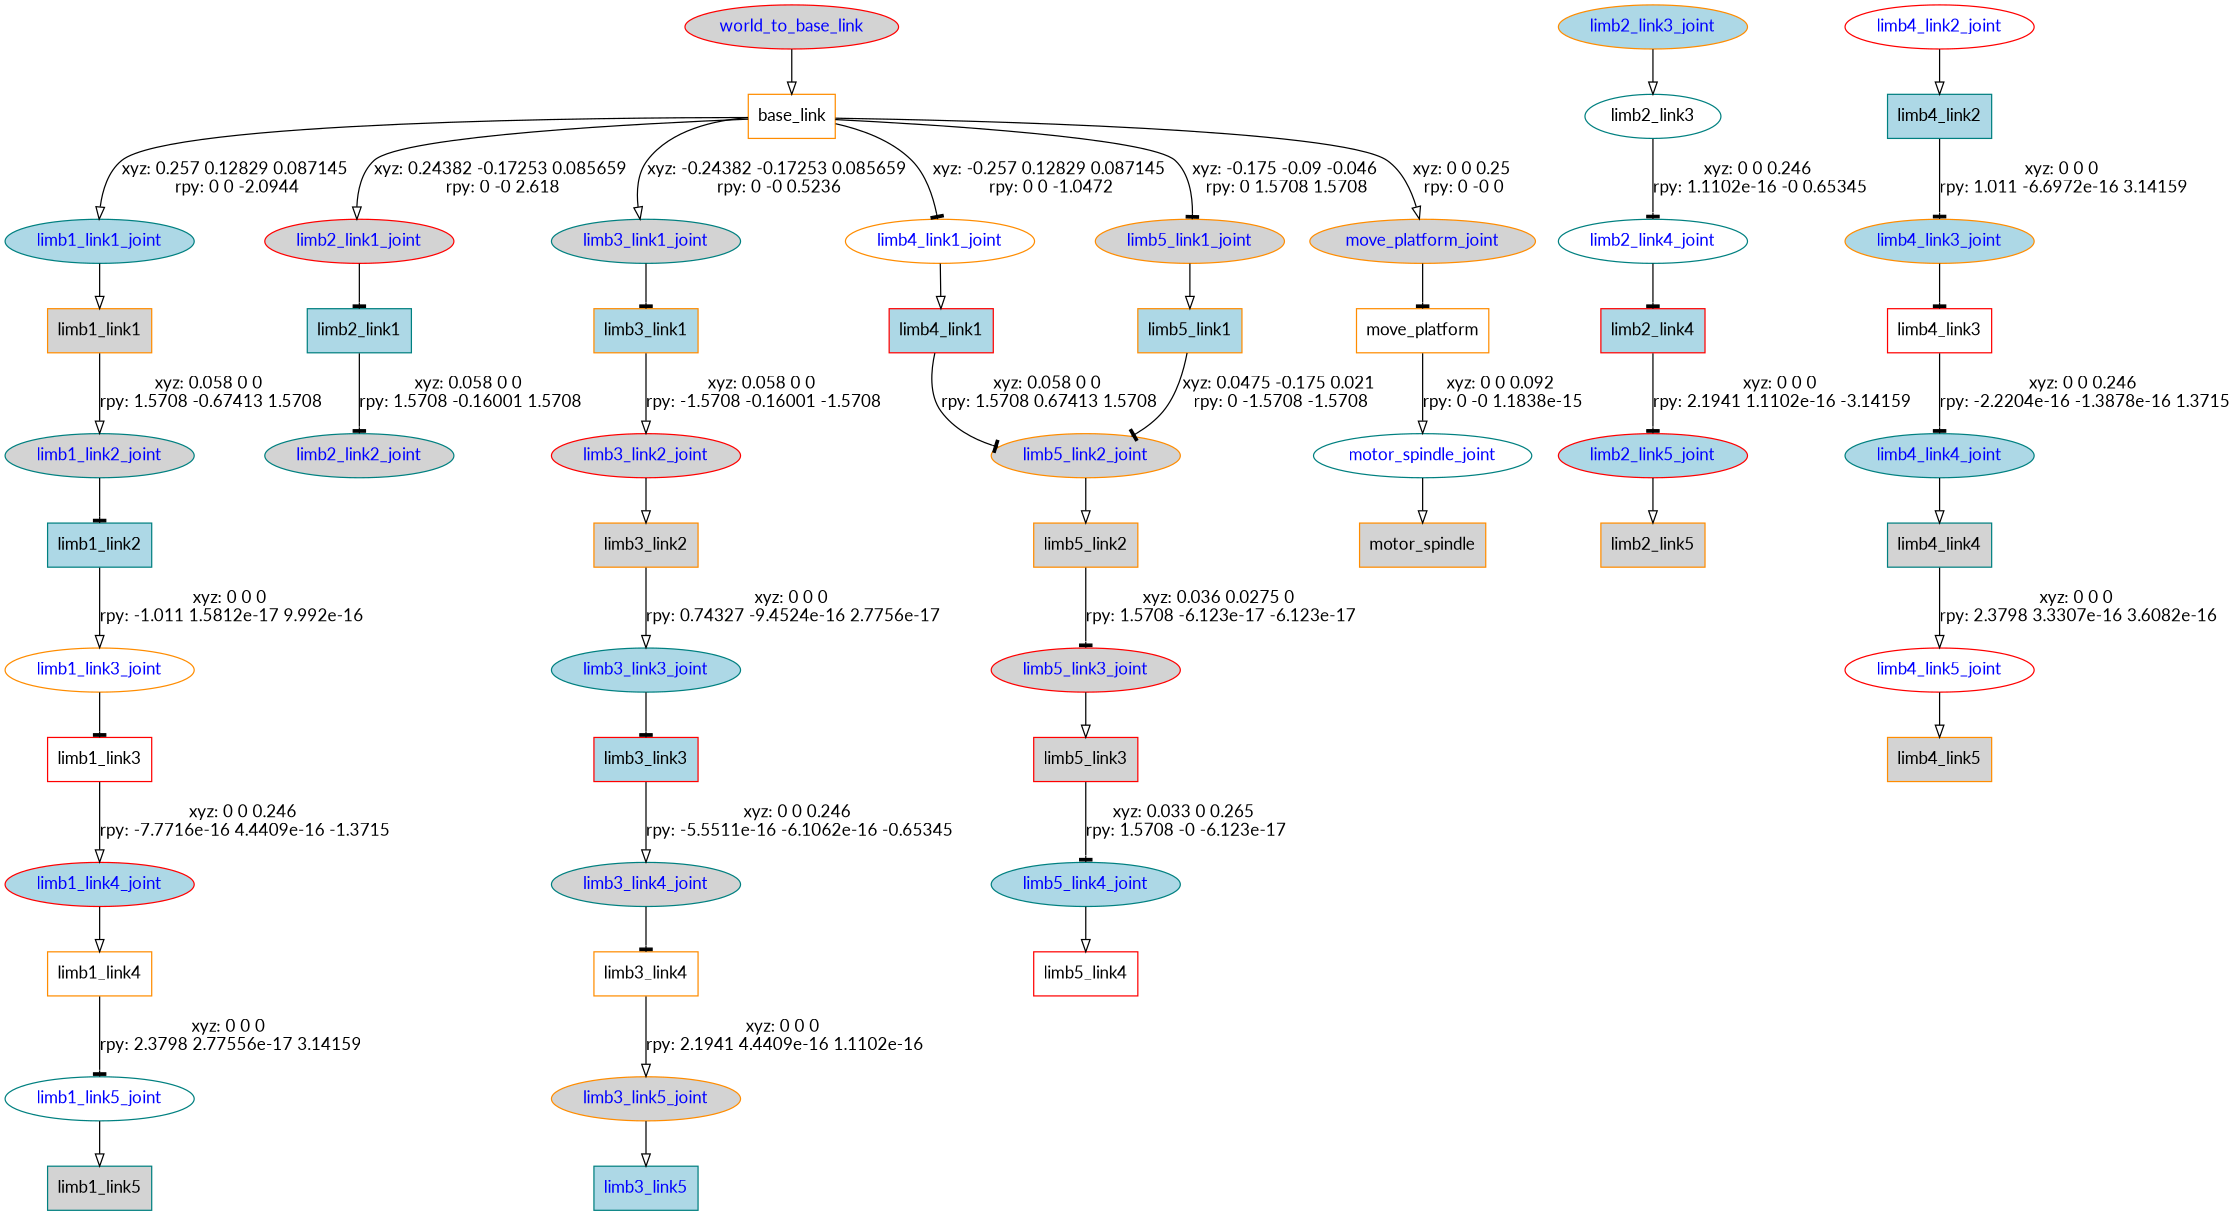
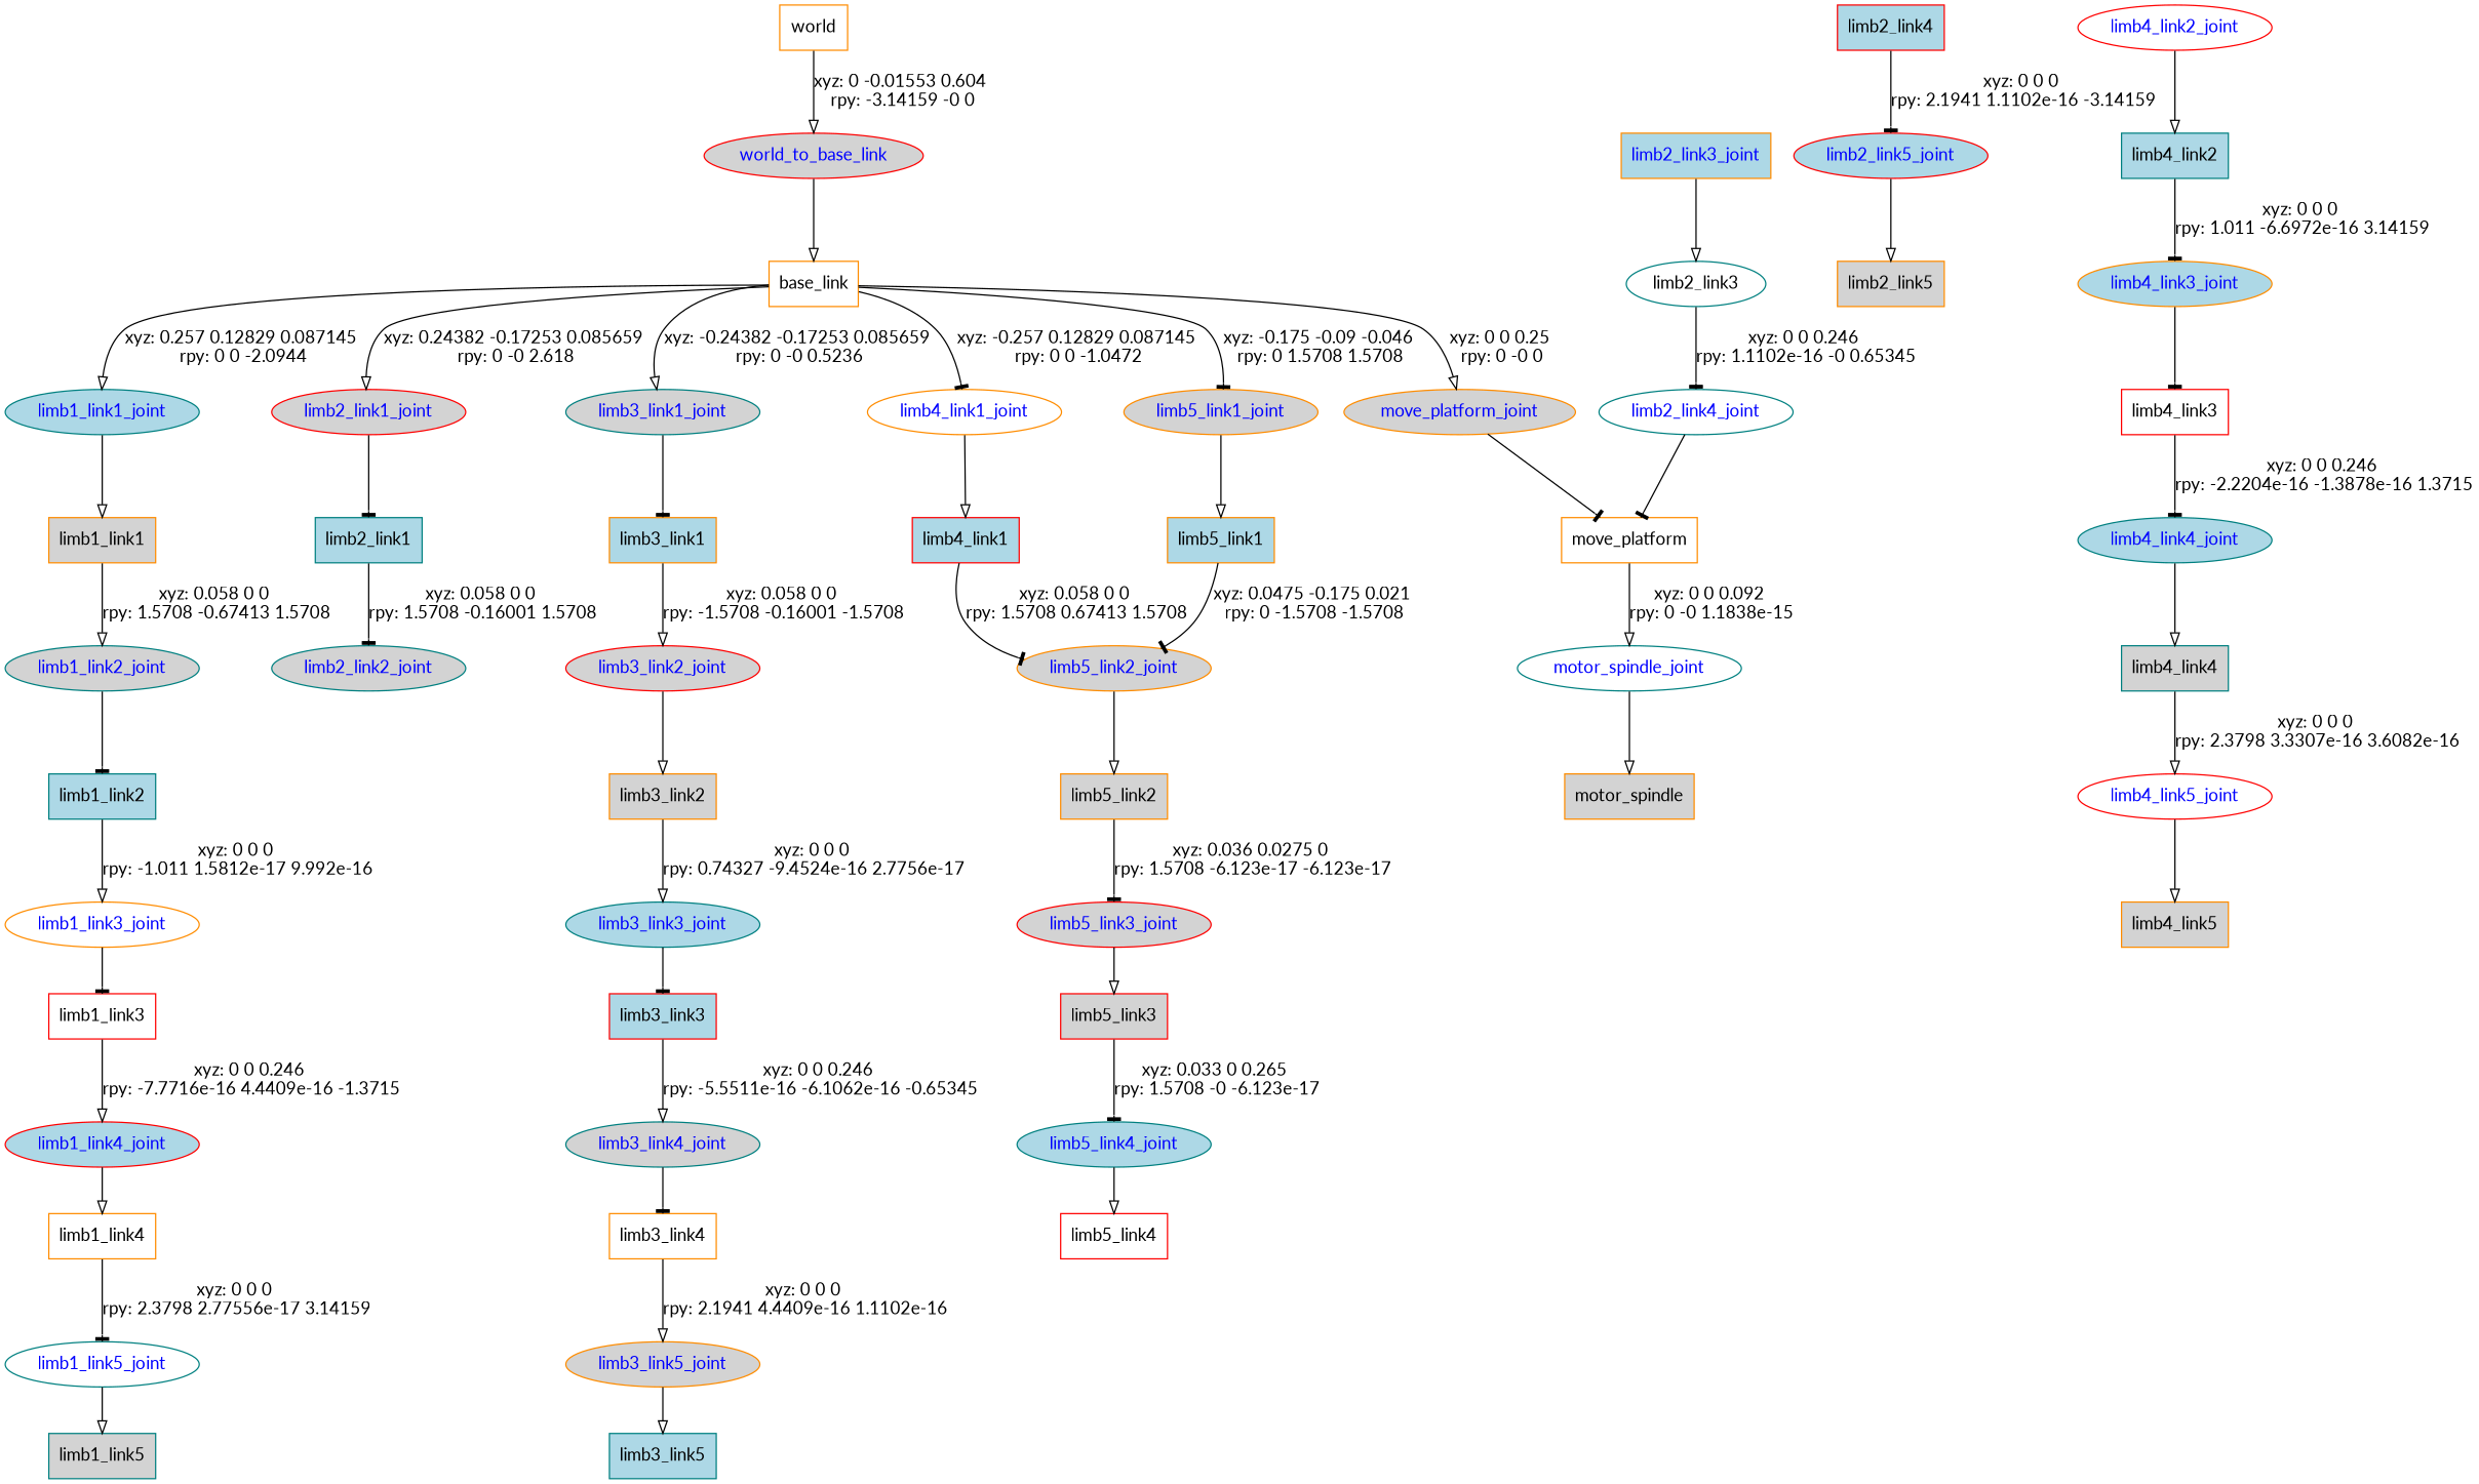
  digraph {
    fontname=Lato
    node [color=darkorange fillcolor=lightgrey fontname=Lato shape=ellipse style=filled]
    edge [arrowhead=onormal fontname=Lato]
+   n1 [fillcolor=white label=world shape=box]
    world_to_base_link [color=red fontcolor=blue]
    n3 [fillcolor=white label=base_link shape=box]
    limb1_link1_joint [color=teal fillcolor=lightblue fontcolor=blue]
    limb2_link1_joint [color=red fontcolor=blue]
    limb3_link1_joint [color=teal fontcolor=blue]
    limb4_link1_joint [fillcolor=white fontcolor=blue]
    limb5_link1_joint [fontcolor=blue]
    move_platform_joint [fontcolor=blue]
    n10 [label=limb1_link1 shape=box]
    n11 [color=teal fillcolor=lightblue label=limb2_link1 shape=box]
    n12 [fillcolor=lightblue label=limb3_link1 shape=box]
    n13 [color=red fillcolor=lightblue label=limb4_link1 shape=box]
    n14 [fillcolor=lightblue label=limb5_link1 shape=box]
    n15 [fillcolor=white label=move_platform shape=box]
    limb1_link2_joint [color=teal fontcolor=blue]
    n17 [color=teal fillcolor=lightblue label=limb1_link2 shape=box]
    limb1_link3_joint [fillcolor=white fontcolor=blue]
    n19 [color=red fillcolor=white label=limb1_link3 shape=box]
    limb1_link4_joint [color=red fillcolor=lightblue fontcolor=blue]
    n21 [fillcolor=white label=limb1_link4 shape=box]
    limb1_link5_joint [color=teal fillcolor=white fontcolor=blue]
    n23 [color=teal label=limb1_link5 shape=box]
    limb2_link2_joint [color=teal fontcolor=blue]
-   limb2_link3_joint [fillcolor=lightblue fontcolor=blue]
+   limb2_link3_joint [fillcolor=lightblue fontcolor=blue shape=box]
    n26 [color=teal fillcolor=white label=limb2_link3]
    limb2_link4_joint [color=teal fillcolor=white fontcolor=blue]
    n28 [color=red fillcolor=lightblue label=limb2_link4 shape=box]
    limb2_link5_joint [color=red fillcolor=lightblue fontcolor=blue]
    n30 [label=limb2_link5 shape=box]
    limb3_link2_joint [color=red fontcolor=blue]
    n32 [label=limb3_link2 shape=box]
    limb3_link3_joint [color=teal fillcolor=lightblue fontcolor=blue]
    n34 [color=red fillcolor=lightblue label=limb3_link3 shape=box]
    limb3_link4_joint [color=teal fontcolor=blue]
    n36 [fillcolor=white label=limb3_link4 shape=box]
    limb3_link5_joint [fontcolor=blue]
-   n38 [color=teal fillcolor=lightblue label=limb3_link5 shape=box fontcolor=blue]
+   n38 [color=teal fillcolor=lightblue label=limb3_link5 shape=box]
    limb5_link2_joint [fontcolor=blue]
    limb4_link2_joint [color=red fillcolor=white fontcolor=blue]
    n41 [color=teal fillcolor=lightblue label=limb4_link2 shape=box]
    limb4_link3_joint [fillcolor=lightblue fontcolor=blue]
    n43 [color=red fillcolor=white label=limb4_link3 shape=box]
    limb4_link4_joint [color=teal fillcolor=lightblue fontcolor=blue]
    n45 [color=teal label=limb4_link4 shape=box]
    limb4_link5_joint [color=red fillcolor=white fontcolor=blue]
    n47 [label=limb4_link5 shape=box]
    n48 [label=limb5_link2 shape=box]
    limb5_link3_joint [color=red fontcolor=blue]
    n50 [color=red label=limb5_link3 shape=box]
    limb5_link4_joint [color=teal fillcolor=lightblue fontcolor=blue]
    n52 [color=red fillcolor=white label=limb5_link4 shape=box]
    motor_spindle_joint [color=teal fillcolor=white fontcolor=blue]
    n54 [label=motor_spindle shape=box]
+   n1 -> world_to_base_link [label="xyz: 0 -0.01553 0.604 \nrpy: -3.14159 -0 0"]
    world_to_base_link -> n3
    n3 -> limb1_link1_joint [label="xyz: 0.257 0.12829 0.087145 \nrpy: 0 0 -2.0944"]
    n3 -> limb2_link1_joint [label="xyz: 0.24382 -0.17253 0.085659 \nrpy: 0 -0 2.618"]
    n3 -> limb3_link1_joint [label="xyz: -0.24382 -0.17253 0.085659 \nrpy: 0 -0 0.5236"]
    n3 -> limb4_link1_joint [arrowhead=tee label="xyz: -0.257 0.12829 0.087145 \nrpy: 0 0 -1.0472"]
    n3 -> limb5_link1_joint [arrowhead=tee label="xyz: -0.175 -0.09 -0.046 \nrpy: 0 1.5708 1.5708"]
    n3 -> move_platform_joint [label="xyz: 0 0 0.25 \nrpy: 0 -0 0"]
    limb1_link1_joint -> n10
    limb2_link1_joint -> n11 [arrowhead=tee]
    limb3_link1_joint -> n12 [arrowhead=tee]
    limb4_link1_joint -> n13
    limb5_link1_joint -> n14
    move_platform_joint -> n15 [arrowhead=tee]
    n10 -> limb1_link2_joint [label="xyz: 0.058 0 0 \nrpy: 1.5708 -0.67413 1.5708"]
    n11 -> limb2_link2_joint [arrowhead=tee label="xyz: 0.058 0 0 \nrpy: 1.5708 -0.16001 1.5708"]
    n12 -> limb3_link2_joint [label="xyz: 0.058 0 0 \nrpy: -1.5708 -0.16001 -1.5708"]
    n13 -> limb5_link2_joint [arrowhead=tee label="xyz: 0.058 0 0 \nrpy: 1.5708 0.67413 1.5708"]
    n14 -> limb5_link2_joint [arrowhead=tee label="xyz: 0.0475 -0.175 0.021 \nrpy: 0 -1.5708 -1.5708"]
    n15 -> motor_spindle_joint [label="xyz: 0 0 0.092 \nrpy: 0 -0 1.1838e-15"]
    limb1_link2_joint -> n17 [arrowhead=tee]
    n17 -> limb1_link3_joint [label="xyz: 0 0 0 \nrpy: -1.011 1.5812e-17 9.992e-16"]
    limb1_link3_joint -> n19 [arrowhead=tee]
    n19 -> limb1_link4_joint [label="xyz: 0 0 0.246 \nrpy: -7.7716e-16 4.4409e-16 -1.3715"]
    limb1_link4_joint -> n21
    n21 -> limb1_link5_joint [arrowhead=tee label="xyz: 0 0 0 \nrpy: 2.3798 2.77556e-17 3.14159"]
    limb1_link5_joint -> n23
    limb2_link3_joint -> n26
    n26 -> limb2_link4_joint [arrowhead=tee label="xyz: 0 0 0.246 \nrpy: 1.1102e-16 -0 0.65345"]
-   limb2_link4_joint -> n28 [arrowhead=tee]
+   limb2_link4_joint -> n15 [arrowhead=tee]
    n28 -> limb2_link5_joint [arrowhead=tee label="xyz: 0 0 0 \nrpy: 2.1941 1.1102e-16 -3.14159"]
    limb2_link5_joint -> n30
    limb3_link2_joint -> n32
    n32 -> limb3_link3_joint [label="xyz: 0 0 0 \nrpy: 0.74327 -9.4524e-16 2.7756e-17"]
    limb3_link3_joint -> n34 [arrowhead=tee]
    n34 -> limb3_link4_joint [label="xyz: 0 0 0.246 \nrpy: -5.5511e-16 -6.1062e-16 -0.65345"]
    limb3_link4_joint -> n36 [arrowhead=tee]
    n36 -> limb3_link5_joint [label="xyz: 0 0 0 \nrpy: 2.1941 4.4409e-16 1.1102e-16"]
    limb3_link5_joint -> n38
    limb5_link2_joint -> n48
    limb4_link2_joint -> n41
    n41 -> limb4_link3_joint [arrowhead=tee label="xyz: 0 0 0 \nrpy: 1.011 -6.6972e-16 3.14159"]
    limb4_link3_joint -> n43 [arrowhead=tee]
    n43 -> limb4_link4_joint [arrowhead=tee label="xyz: 0 0 0.246 \nrpy: -2.2204e-16 -1.3878e-16 1.3715"]
    limb4_link4_joint -> n45
    n45 -> limb4_link5_joint [label="xyz: 0 0 0 \nrpy: 2.3798 3.3307e-16 3.6082e-16"]
    limb4_link5_joint -> n47
    n48 -> limb5_link3_joint [arrowhead=tee label="xyz: 0.036 0.0275 0 \nrpy: 1.5708 -6.123e-17 -6.123e-17"]
    limb5_link3_joint -> n50
    n50 -> limb5_link4_joint [arrowhead=tee label="xyz: 0.033 0 0.265 \nrpy: 1.5708 -0 -6.123e-17"]
    limb5_link4_joint -> n52
    motor_spindle_joint -> n54
  }
